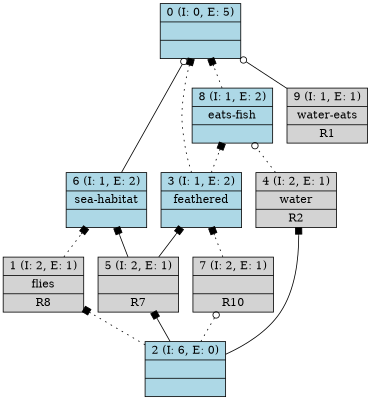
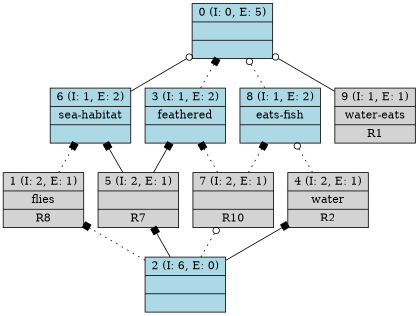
  digraph {
    rankdir=BT
    node [shape=record style=filled]
    edge [arrowhead=box style=dotted]
    n1 [fillcolor=lightblue label="{0 (I: 0, E: 5)||}"]
    n2 [label="{1 (I: 2, E: 1)|flies\n|R8\n}"]
    n3 [fillcolor=lightblue label="{6 (I: 1, E: 2)|sea-habitat\n|}"]
    n4 [fillcolor=lightblue label="{2 (I: 6, E: 0)||}"]
    n5 [label="{4 (I: 2, E: 1)|water\n|R2\n}"]
    n6 [label="{5 (I: 2, E: 1)||R7\n}"]
    n7 [label="{7 (I: 2, E: 1)||R10\n}"]
    n8 [fillcolor=lightblue label="{8 (I: 1, E: 2)|eats-fish\n|}"]
    n9 [fillcolor=lightblue label="{3 (I: 1, E: 2)|feathered\n|}"]
    n10 [label="{9 (I: 1, E: 1)|water-eats\n|R1\n}"]
    n2 -> n3
    n3 -> n1 [arrowhead=odot style=solid]
    n4 -> n2
    n4 -> n5 [style=solid]
    n4 -> n6 [style=solid]
    n4 -> n7 [arrowhead=odot]
    n5 -> n8 [arrowhead=odot]
    n6 -> n3 [style=solid]
    n6 -> n9 [style=solid]
-   n9 -> n8
+   n7 -> n8
    n7 -> n9
-   n8 -> n1
+   n8 -> n1 [arrowhead=odot]
    n9 -> n1
    n10 -> n1 [arrowhead=odot style=solid]
  }
